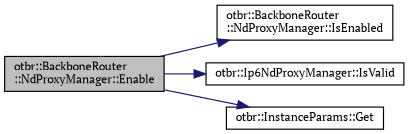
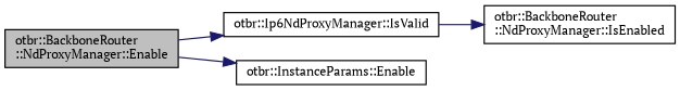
  digraph {
    fontname="PT Serif"
    rankdir=LR
    node [color=black fillcolor=white fontname="PT Serif" fontsize=10 shape=record style=filled]
    edge [color=midnightblue fontname="PT Serif" fontsize=10 labelfontname=Helvetica labelfontsize=10 style=solid]
    n1 [fillcolor=grey75 fontcolor=black height=0.2 label="otbr::BackboneRouter\l::NdProxyManager::Enable" width=0.4]
    n2 [height=0.2 label="otbr::BackboneRouter\l::NdProxyManager::IsEnabled" width=0.4]
    n3 [height=0.2 label="otbr::Ip6NdProxyManager::IsValid" width=0.4]
-   n4 [height=0.2 label="otbr::InstanceParams::Get" width=0.4]
-   n1 -> n2
+   n4 [height=0.2 label="otbr::InstanceParams::Enable" width=0.4]
+   n3 -> n2
    n1 -> n3
    n1 -> n4
  }
